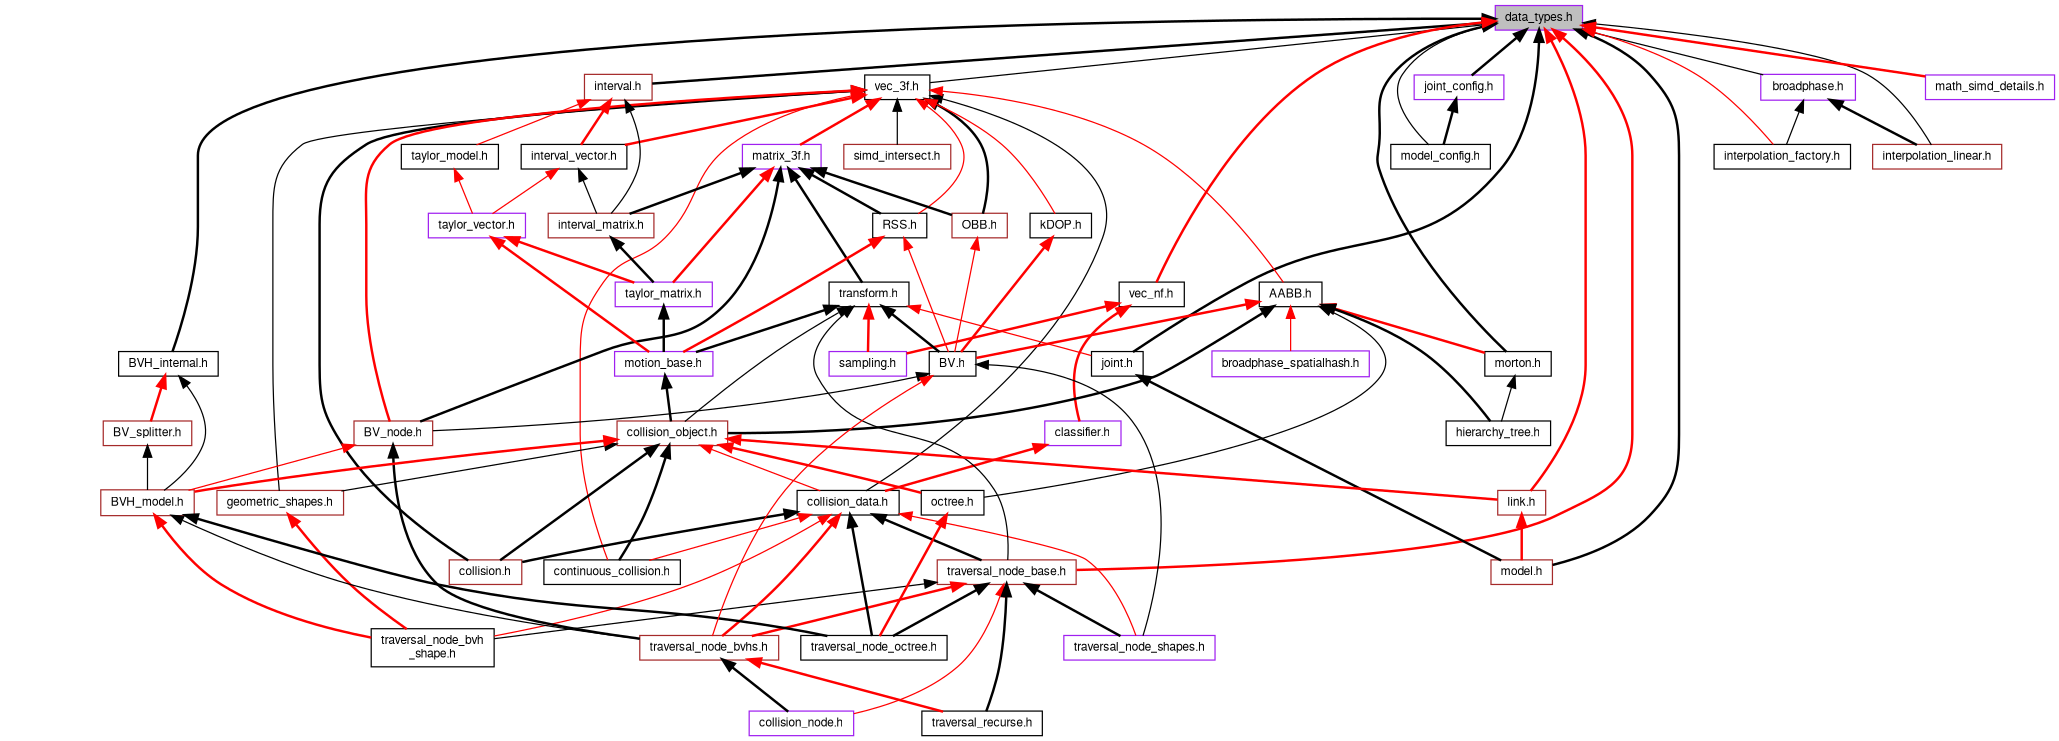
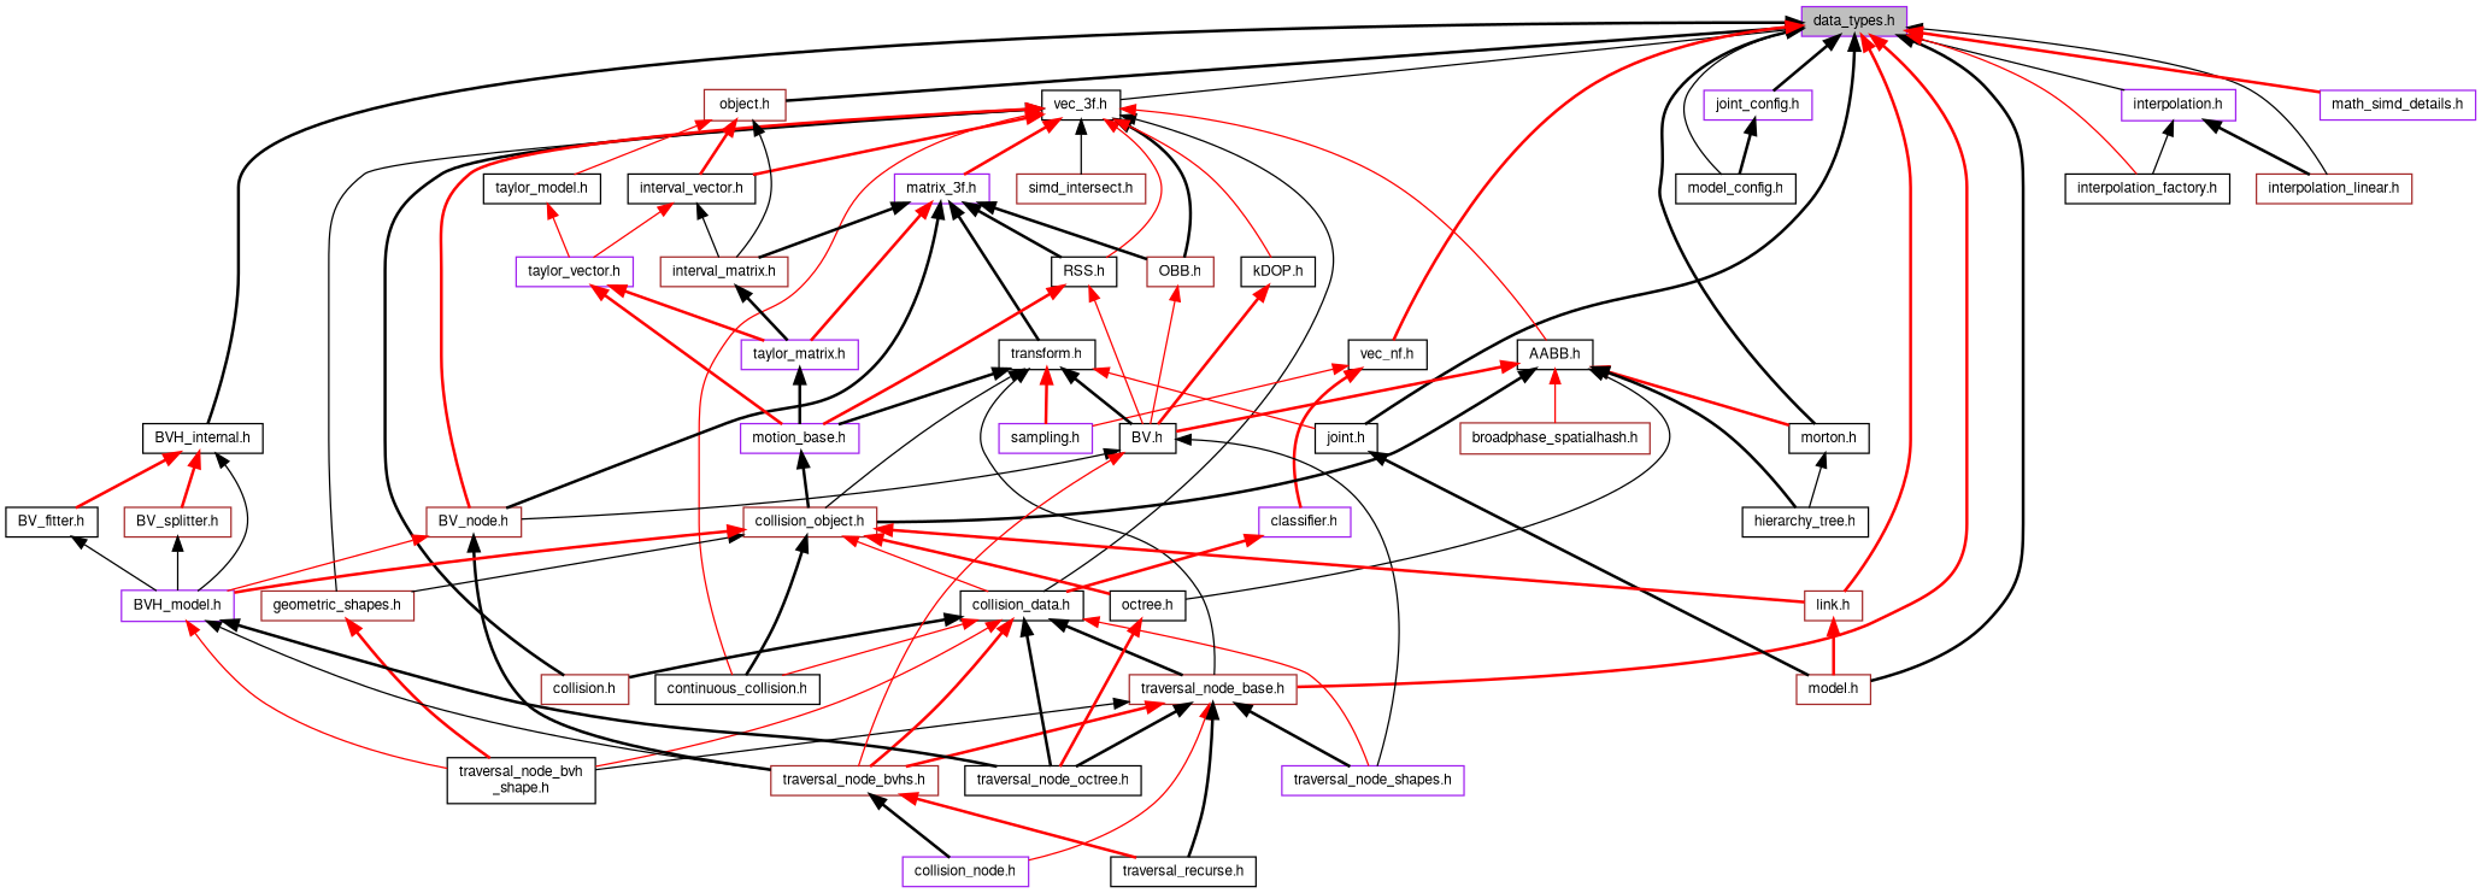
  digraph {
    node [color=black fillcolor=white fontname=FreeSans fontsize=10 shape=record style=filled]
    edge [color=black dir=back fontname=FreeSans fontsize=10 labelfontname=FreeSans labelfontsize=10 style=bold]
    n1 [color=purple fillcolor=grey75 fontcolor=black height=0.2 label="data_types.h" width=0.4]
    n2 [height=0.2 label="vec_3f.h" width=0.4]
    n3 [height=0.2 label="joint.h" width=0.4]
    n4 [color=brown height=0.2 label="model.h" width=0.4]
    n5 [color=brown height=0.2 label="link.h" width=0.4]
    n6 [color=brown height=0.2 label="traversal_node_base.h" width=0.4]
    n7 [height=0.2 label="morton.h" width=0.4]
    n8 [color=purple height=0.2 label="joint_config.h" width=0.4]
    n9 [height=0.2 label="model_config.h" width=0.4]
-   n10 [color=brown height=0.2 label="interval.h" width=0.4]
+   n10 [color=brown height=0.2 label="object.h" width=0.4]
    n11 [height=0.2 label="BVH_internal.h" width=0.4]
    n12 [height=0.2 label="vec_nf.h" width=0.4]
-   n13 [color=purple height=0.2 label="broadphase.h" width=0.4]
+   n13 [color=purple height=0.2 label="interpolation.h" width=0.4]
    n14 [height=0.2 label="interpolation_factory.h" width=0.4]
    n15 [color=brown height=0.2 label="interpolation_linear.h" width=0.4]
    n16 [color=purple height=0.2 label="math_simd_details.h" width=0.4]
    n17 [color=purple height=0.2 label="matrix_3f.h" width=0.4]
    n18 [color=brown height=0.2 label="geometric_shapes.h" width=0.4]
    n19 [height=0.2 label="collision_data.h" width=0.4]
    n20 [color=brown height=0.2 label="collision.h" width=0.4]
    n21 [height=0.2 label="continuous_collision.h" width=0.4]
    n22 [color=brown height=0.2 label="BV_node.h" width=0.4]
    n23 [height=0.2 label="RSS.h" width=0.4]
    n24 [color=brown height=0.2 label="OBB.h" width=0.4]
    n25 [height=0.2 label="AABB.h" width=0.4]
    n26 [height=0.2 label="interval_vector.h" width=0.4]
    n27 [height=0.2 label="kDOP.h" width=0.4]
    n28 [color=brown height=0.2 label="simd_intersect.h" width=0.4]
    n29 [height=0.2 label="traversal_node_bvh\l_shape.h" width=0.4]
    n30 [color=brown height=0.2 label="traversal_node_bvhs.h" width=0.4]
    n31 [height=0.2 label="traversal_node_octree.h" width=0.4]
    n32 [color=purple height=0.2 label="collision_node.h" width=0.4]
    n33 [height=0.2 label="traversal_recurse.h" width=0.4]
    n34 [color=purple height=0.2 label="traversal_node_shapes.h" width=0.4]
    n35 [height=0.2 label="hierarchy_tree.h" width=0.4]
    n36 [color=brown height=0.2 label="interval_matrix.h" width=0.4]
    n37 [height=0.2 label="taylor_model.h" width=0.4]
-   n38 [color=brown height=0.2 label="BVH_model.h" width=0.4]
+   n38 [color=purple height=0.2 label="BVH_model.h" width=0.4]
+   n39 [height=0.2 label="BV_fitter.h" width=0.4]
    n40 [color=brown height=0.2 label="BV_splitter.h" width=0.4]
    n41 [color=purple height=0.2 label="sampling.h" width=0.4]
    n42 [color=purple height=0.2 label="classifier.h" width=0.4]
    n43 [height=0.2 label="transform.h" width=0.4]
    n44 [color=purple height=0.2 label="taylor_matrix.h" width=0.4]
    n45 [color=purple height=0.2 label="motion_base.h" width=0.4]
    n46 [height=0.2 label="BV.h" width=0.4]
    n47 [color=brown height=0.2 label="collision_object.h" width=0.4]
    n48 [height=0.2 label="octree.h" width=0.4]
-   n49 [color=purple height=0.2 label="broadphase_spatialhash.h" width=0.4]
+   n49 [color=brown height=0.2 label="broadphase_spatialhash.h" width=0.4]
    n50 [color=purple height=0.2 label="taylor_vector.h" width=0.4]
    n1 -> n2 [style=solid]
    n1 -> n3
    n1 -> n4
    n1 -> n5 [color=red]
    n1 -> n6 [color=red]
    n1 -> n7
    n1 -> n8
    n1 -> n9 [style=solid]
    n1 -> n10
    n1 -> n11
    n1 -> n12 [color=red]
    n1 -> n13 [style=solid]
    n1 -> n14 [color=red style=solid]
    n1 -> n15 [style=solid]
    n1 -> n16 [color=red]
    n2 -> n17 [color=red]
    n2 -> n18 [style=solid]
    n2 -> n19 [style=solid]
    n2 -> n20
    n2 -> n21 [color=red style=solid]
    n2 -> n22 [color=red]
    n2 -> n23 [color=red style=solid]
    n2 -> n24
    n2 -> n25 [color=red style=solid]
    n2 -> n26 [color=red]
    n2 -> n27 [color=red style=solid]
    n2 -> n28 [style=solid]
    n3 -> n4
    n5 -> n4 [color=red]
    n6 -> n29 [style=solid]
    n6 -> n30 [color=red]
    n6 -> n31
    n6 -> n32 [color=red style=solid]
    n6 -> n33
    n6 -> n34
    n7 -> n35 [style=solid]
    n8 -> n9
    n10 -> n26 [color=red]
    n10 -> n36 [style=solid]
    n10 -> n37 [color=red style=solid]
    n11 -> n38 [style=solid]
+   n11 -> n39 [color=red]
    n11 -> n40 [color=red]
-   n12 -> n41 [color=red]
+   n12 -> n41 [color=red style=solid]
    n12 -> n42 [color=red]
    n13 -> n14 [style=solid]
    n13 -> n15
    n17 -> n22
    n17 -> n23
    n17 -> n24
    n17 -> n36
    n17 -> n43
    n17 -> n44 [color=red]
    n18 -> n29 [color=red]
    n19 -> n6
    n19 -> n20
    n19 -> n21 [color=red style=solid]
    n19 -> n29 [color=red style=solid]
    n19 -> n30 [color=red]
    n19 -> n31
    n19 -> n34 [color=red style=solid]
    n22 -> n30
    n22 -> n38 [color=red style=solid]
    n23 -> n45 [color=red]
    n23 -> n46 [color=red style=solid]
    n24 -> n46 [color=red style=solid]
    n25 -> n7 [color=red]
    n25 -> n35
    n25 -> n46 [color=red]
    n25 -> n47
    n25 -> n48 [style=solid]
    n25 -> n49 [color=red style=solid]
    n26 -> n36 [style=solid]
    n26 -> n50 [color=red style=solid]
    n27 -> n46 [color=red]
    n30 -> n32
    n30 -> n33 [color=red]
    n36 -> n44
    n37 -> n50 [color=red style=solid]
-   n38 -> n29 [color=red]
+   n38 -> n29 [color=red style=solid]
    n38 -> n30 [style=solid]
    n38 -> n31
+   n39 -> n38 [style=solid]
    n40 -> n38 [style=solid]
    n42 -> n19 [color=red]
    n43 -> n3 [color=red style=solid]
    n43 -> n6 [style=solid]
    n43 -> n41 [color=red]
    n43 -> n45
    n43 -> n46
    n43 -> n47 [style=solid]
    n44 -> n45
    n45 -> n47
    n46 -> n22 [style=solid]
    n46 -> n30 [color=red style=solid]
    n46 -> n34 [style=solid]
    n47 -> n5 [color=red]
    n47 -> n18 [style=solid]
    n47 -> n19 [color=red style=solid]
-   n47 -> n20
    n47 -> n21
    n47 -> n38 [color=red]
    n47 -> n48 [color=red]
    n48 -> n31 [color=red]
    n50 -> n44 [color=red]
    n50 -> n45 [color=red]
  }
